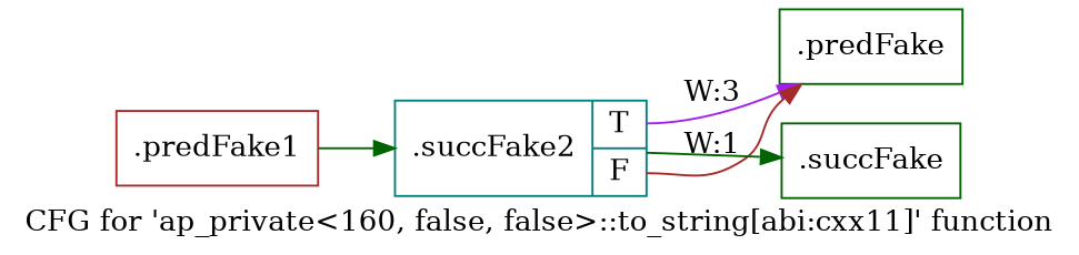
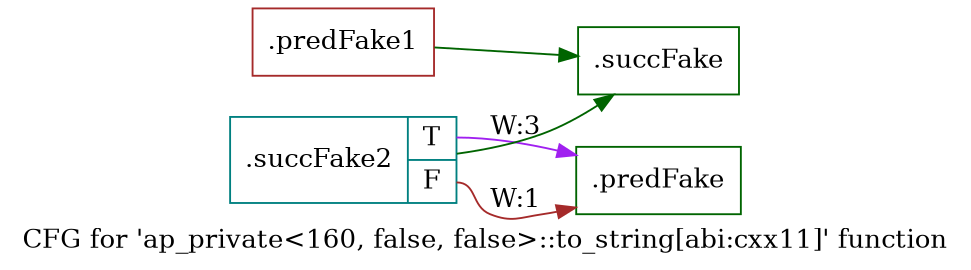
  digraph {
    fontname="DejaVu Serif"
    label="CFG for 'ap_private\<160, false, false\>::to_string[abi:cxx11]' function"
    rankdir=LR
    node [color=darkgreen fontname="DejaVu Serif" shape=record filename="/mnt/xilinx/Vitis_HLS/2021.2/include/etc/ap_private.h" linenumber=5844]
    edge [color=darkgreen execusionnum=2 filename="/mnt/xilinx/Vitis_HLS/2021.2/include/etc/ap_private.h" fontname="DejaVu Serif" style=solid]
    n1 [color=brown label="{.predFake1}" filename="" linenumber=""]
    n2 [color=teal label="{.succFake2|{<s0>T|<s1>F}}"]
    n3 [label="{.predFake}"]
    n4 [label="{.succFake}"]
-   n1 -> n2
+   n1 -> n4
    n2 -> n3 [color=purple label="W:3" tailport=s0]
    n2 -> n3 [color=brown execusionnum=0 label="W:1" tailport=s1]
    n2 -> n4
  }
